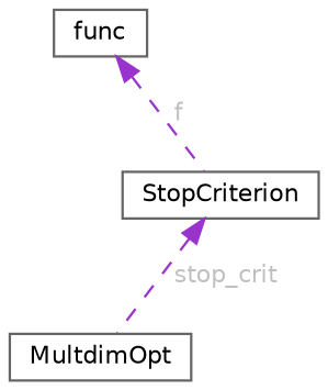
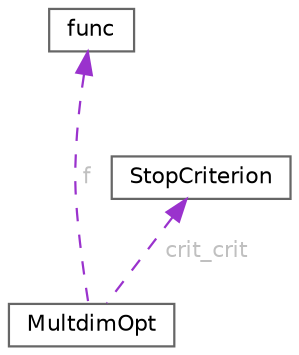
  digraph {
    node [color=gray40 fillcolor=white fontname=Helvetica fontsize=10 shape=box style=filled]
    edge [color=darkorchid3 dir=back fontcolor=grey fontname=Helvetica fontsize=10 labelfontname=Helvetica labelfontsize=10 style=dashed]
    n1 [height=0.2 label=MultdimOpt width=0.4]
    n2 [height=0.2 label=func width=0.4]
    n3 [height=0.2 label=StopCriterion width=0.4]
-   n2 -> n3 [label=" f"]
-   n3 -> n1 [label=" stop_crit"]
+   n2 -> n1 [label=" f"]
+   n3 -> n1 [label=" crit_crit"]
  }
